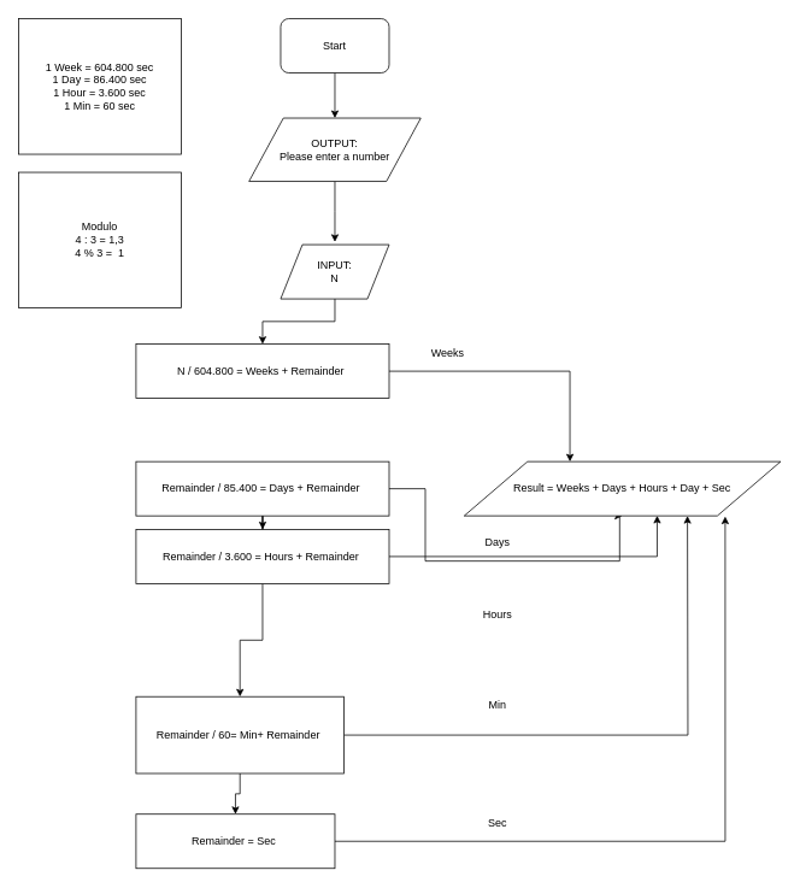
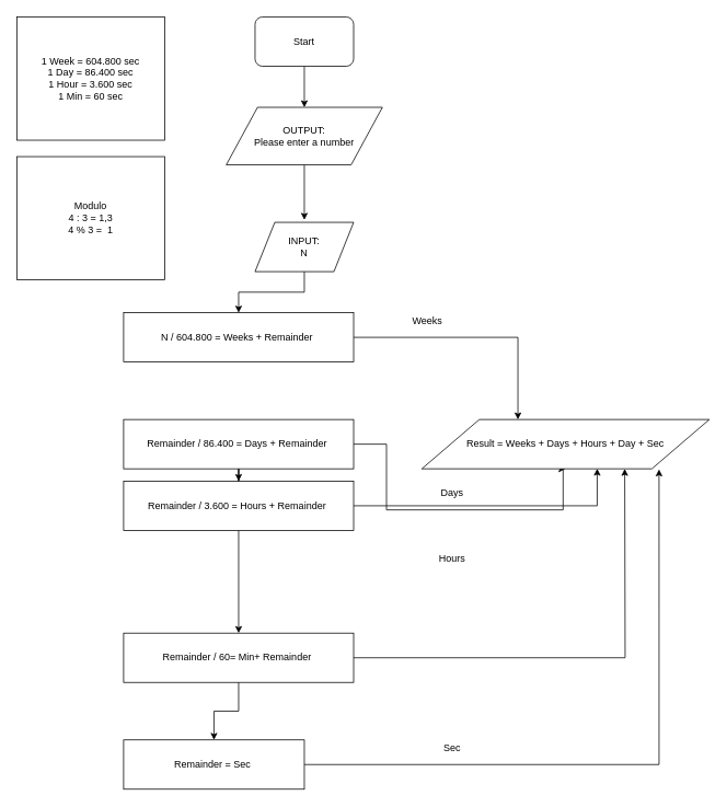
  <mxCell id="0" />
  <mxCell id="1" parent="0" />
  <mxCell id="2" style="edgeStyle=orthogonalEdgeStyle;rounded=0;orthogonalLoop=1;jettySize=auto;html=1;entryX=0.5;entryY=0;entryDx=0;entryDy=0;" parent="1" source="3" target="5" edge="1"><mxGeometry relative="1" as="geometry" /></mxCell>
  <mxCell id="3" value="Start" style="rounded=1;whiteSpace=wrap;html=1;" parent="1" vertex="1"><mxGeometry x="310" y="20" width="120" height="60" as="geometry" /></mxCell>
  <mxCell id="4" style="edgeStyle=orthogonalEdgeStyle;rounded=0;orthogonalLoop=1;jettySize=auto;html=1;" parent="1" source="5" edge="1"><mxGeometry relative="1" as="geometry"><mxPoint x="370" y="267" as="targetPoint" /></mxGeometry></mxCell>
  <mxCell id="5" value="OUTPUT: &lt;br&gt;Please enter a number" style="shape=parallelogram;perimeter=parallelogramPerimeter;whiteSpace=wrap;html=1;" parent="1" vertex="1"><mxGeometry x="275" y="130" width="190" height="70" as="geometry" /></mxCell>
  <mxCell id="6" style="edgeStyle=orthogonalEdgeStyle;rounded=0;orthogonalLoop=1;jettySize=auto;html=1;" parent="1" source="7" target="10" edge="1"><mxGeometry relative="1" as="geometry" /></mxCell>
  <mxCell id="7" value="INPUT:&lt;br&gt;N" style="shape=parallelogram;perimeter=parallelogramPerimeter;whiteSpace=wrap;html=1;" parent="1" vertex="1"><mxGeometry x="310" y="270" width="120" height="60" as="geometry" /></mxCell>
  <mxCell id="8" value="1 Week = 604.800 sec&lt;br&gt;1 Day = 86.400 sec&lt;br&gt;1 Hour = 3.600 sec&lt;br&gt;1 Min = 60 sec" style="rounded=0;whiteSpace=wrap;html=1;" parent="1" vertex="1"><mxGeometry x="20" y="20" width="180" height="150" as="geometry" /></mxCell>
  <mxCell id="9" style="edgeStyle=orthogonalEdgeStyle;rounded=0;orthogonalLoop=1;jettySize=auto;html=1;" parent="1" source="10" target="28" edge="1"><mxGeometry relative="1" as="geometry"><mxPoint x="575" y="510" as="targetPoint" /><Array as="points"><mxPoint x="630" y="410" /></Array></mxGeometry></mxCell>
  <mxCell id="10" value="N / 604.800 = Weeks + Remainder&amp;nbsp;" style="rounded=0;whiteSpace=wrap;html=1;" parent="1" vertex="1"><mxGeometry x="150" y="380" width="280" height="60" as="geometry" /></mxCell>
  <mxCell id="11" style="edgeStyle=orthogonalEdgeStyle;rounded=0;orthogonalLoop=1;jettySize=auto;html=1;entryX=0.5;entryY=0;entryDx=0;entryDy=0;" parent="1" source="13" target="16" edge="1"><mxGeometry relative="1" as="geometry" /></mxCell>
  <mxCell id="12" style="edgeStyle=orthogonalEdgeStyle;rounded=0;orthogonalLoop=1;jettySize=auto;html=1;entryX=0.5;entryY=1;entryDx=0;entryDy=0;" edge="1" parent="1" source="13" target="28"><mxGeometry relative="1" as="geometry"><Array as="points"><mxPoint x="470" y="540" /><mxPoint x="470" y="620" /><mxPoint x="685" y="620" /></Array></mxGeometry></mxCell>
- <mxCell id="13" value="Remainder / 85.400 = Days + Remainder&amp;nbsp;" style="rounded=0;whiteSpace=wrap;html=1;" parent="1" vertex="1"><mxGeometry x="150" y="510" width="280" height="60" as="geometry" /></mxCell>
+ <mxCell id="13" value="Remainder / 86.400 = Days + Remainder&amp;nbsp;" style="rounded=0;whiteSpace=wrap;html=1;" parent="1" vertex="1"><mxGeometry x="150" y="510" width="280" height="60" as="geometry" /></mxCell>
  <mxCell id="14" style="edgeStyle=orthogonalEdgeStyle;rounded=0;orthogonalLoop=1;jettySize=auto;html=1;entryX=0.5;entryY=0;entryDx=0;entryDy=0;" parent="1" source="16" target="19" edge="1"><mxGeometry relative="1" as="geometry" /></mxCell>
  <mxCell id="15" style="edgeStyle=orthogonalEdgeStyle;rounded=0;orthogonalLoop=1;jettySize=auto;html=1;entryX=0.61;entryY=0.997;entryDx=0;entryDy=0;entryPerimeter=0;" parent="1" source="16" target="28" edge="1"><mxGeometry relative="1" as="geometry"><mxPoint x="668.34" y="573.78" as="targetPoint" /></mxGeometry></mxCell>
  <mxCell id="16" value="Remainder / 3.600 = Hours + Remainder&amp;nbsp;" style="rounded=0;whiteSpace=wrap;html=1;" parent="1" vertex="1"><mxGeometry x="150" y="585" width="280" height="60" as="geometry" /></mxCell>
  <mxCell id="17" style="edgeStyle=orthogonalEdgeStyle;rounded=0;orthogonalLoop=1;jettySize=auto;html=1;entryX=0.5;entryY=0;entryDx=0;entryDy=0;" parent="1" source="19" target="21" edge="1"><mxGeometry relative="1" as="geometry" /></mxCell>
  <mxCell id="18" style="edgeStyle=orthogonalEdgeStyle;rounded=0;orthogonalLoop=1;jettySize=auto;html=1;" parent="1" source="19" edge="1"><mxGeometry relative="1" as="geometry"><mxPoint x="760" y="570" as="targetPoint" /></mxGeometry></mxCell>
- <mxCell id="19" value="Remainder / 60= Min+ Remainder&amp;nbsp;" style="rounded=0;whiteSpace=wrap;html=1;" parent="1" vertex="1"><mxGeometry x="150" y="770" width="230" height="85" as="geometry" /></mxCell>
+ <mxCell id="19" value="Remainder / 60= Min+ Remainder&amp;nbsp;" style="rounded=0;whiteSpace=wrap;html=1;" parent="1" vertex="1"><mxGeometry x="150" y="770" width="280" height="60" as="geometry" /></mxCell>
  <mxCell id="20" style="edgeStyle=orthogonalEdgeStyle;rounded=0;orthogonalLoop=1;jettySize=auto;html=1;entryX=0.825;entryY=1.01;entryDx=0;entryDy=0;entryPerimeter=0;" parent="1" source="21" target="28" edge="1"><mxGeometry relative="1" as="geometry"><mxPoint x="800" y="580" as="targetPoint" /></mxGeometry></mxCell>
  <mxCell id="21" value="Remainder = Sec&amp;nbsp;" style="rounded=0;whiteSpace=wrap;html=1;" parent="1" vertex="1"><mxGeometry x="150" y="900" width="220" height="60" as="geometry" /></mxCell>
- <mxCell id="22" value="Weeks" style="text;html=1;strokeColor=none;fillColor=none;align=center;verticalAlign=middle;whiteSpace=wrap;rounded=0;" parent="1" vertex="1"><mxGeometry x="475" y="380" width="40" height="20" as="geometry" /></mxCell>
+ <mxCell id="22" value="Weeks" style="text;html=1;strokeColor=none;fillColor=none;align=center;verticalAlign=middle;whiteSpace=wrap;rounded=0;" parent="1" vertex="1"><mxGeometry x="500" y="380" width="40" height="20" as="geometry" /></mxCell>
  <mxCell id="23" value="Days&lt;span style=&quot;color: rgba(0 , 0 , 0 , 0) ; font-family: monospace ; font-size: 0px&quot;&gt;%3CmxGraphModel%3E%3Croot%3E%3CmxCell%20id%3D%220%22%2F%3E%3CmxCell%20id%3D%221%22%20parent%3D%220%22%2F%3E%3CmxCell%20id%3D%222%22%20value%3D%22Weeks%22%20style%3D%22text%3Bhtml%3D1%3BstrokeColor%3Dnone%3BfillColor%3Dnone%3Balign%3Dcenter%3BverticalAlign%3Dmiddle%3BwhiteSpace%3Dwrap%3Brounded%3D0%3B%22%20vertex%3D%221%22%20parent%3D%221%22%3E%3CmxGeometry%20x%3D%22510%22%20y%3D%22440%22%20width%3D%2240%22%20height%3D%2220%22%20as%3D%22geometry%22%2F%3E%3C%2FmxCell%3E%3C%2Froot%3E%3C%2FmxGraphModel%3E&lt;/span&gt;" style="text;html=1;strokeColor=none;fillColor=none;align=center;verticalAlign=middle;whiteSpace=wrap;rounded=0;" parent="1" vertex="1"><mxGeometry x="530" y="590" width="40" height="20" as="geometry" /></mxCell>
  <mxCell id="24" value="Hours" style="text;html=1;strokeColor=none;fillColor=none;align=center;verticalAlign=middle;whiteSpace=wrap;rounded=0;" parent="1" vertex="1"><mxGeometry x="530" y="670" width="40" height="20" as="geometry" /></mxCell>
- <mxCell id="25" value="Min" style="text;html=1;strokeColor=none;fillColor=none;align=center;verticalAlign=middle;whiteSpace=wrap;rounded=0;" parent="1" vertex="1"><mxGeometry x="530" y="770" width="40" height="20" as="geometry" /></mxCell>
  <mxCell id="26" value="Sec" style="text;html=1;strokeColor=none;fillColor=none;align=center;verticalAlign=middle;whiteSpace=wrap;rounded=0;" parent="1" vertex="1"><mxGeometry x="530" y="900" width="40" height="20" as="geometry" /></mxCell>
  <mxCell id="27" value="Modulo&lt;br&gt;4 : 3 = 1,3&lt;br&gt;4 % 3 =&amp;nbsp; 1" style="rounded=0;whiteSpace=wrap;html=1;" parent="1" vertex="1"><mxGeometry x="20" y="190" width="180" height="150" as="geometry" /></mxCell>
  <mxCell id="28" value="&lt;span&gt;Result = Weeks + Days + Hours + Day + Sec&lt;/span&gt;" style="shape=parallelogram;perimeter=parallelogramPerimeter;whiteSpace=wrap;html=1;" vertex="1" parent="1"><mxGeometry x="513" y="510" width="350" height="60" as="geometry" /></mxCell>
